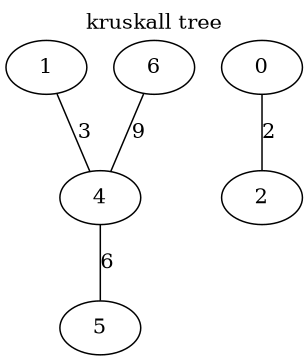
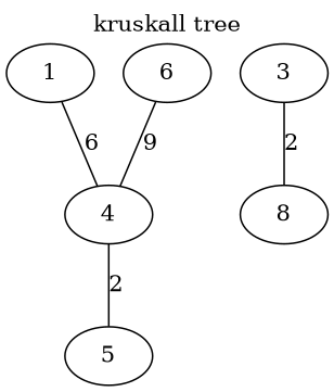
  graph {
    label="kruskall tree"
    labelloc=t
    4
    5
-   3 [label=0]
-   2
+   3
+   2 [label=8]
    1
    6
-   4 -- 5 [label=6]
+   4 -- 5 [label=2]
    3 -- 2 [label=2]
-   1 -- 4 [label=3]
+   1 -- 4 [label=6]
    6 -- 4 [label=9]
  }
